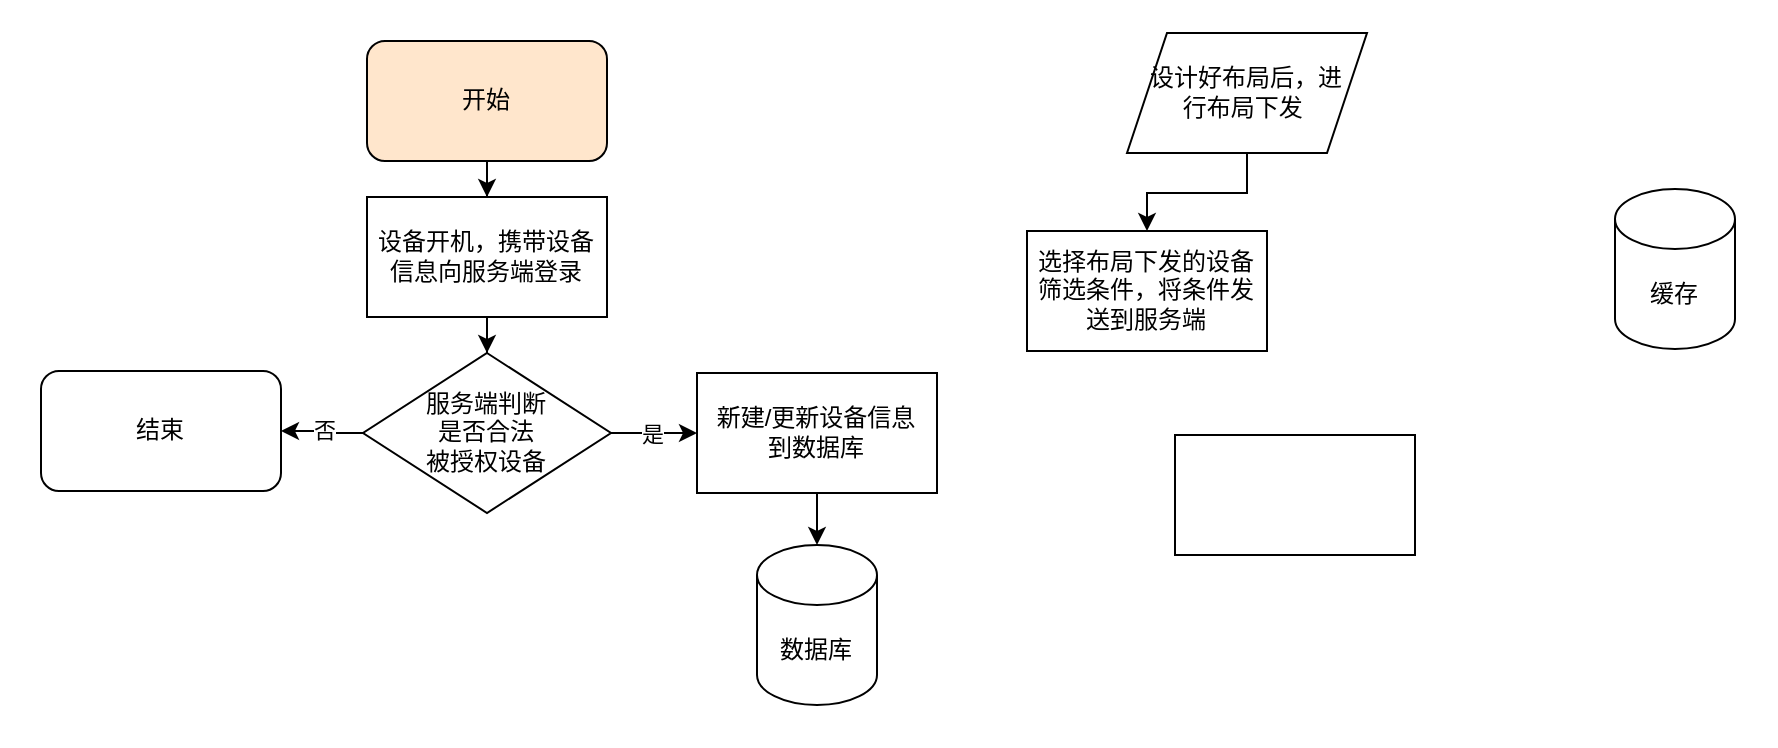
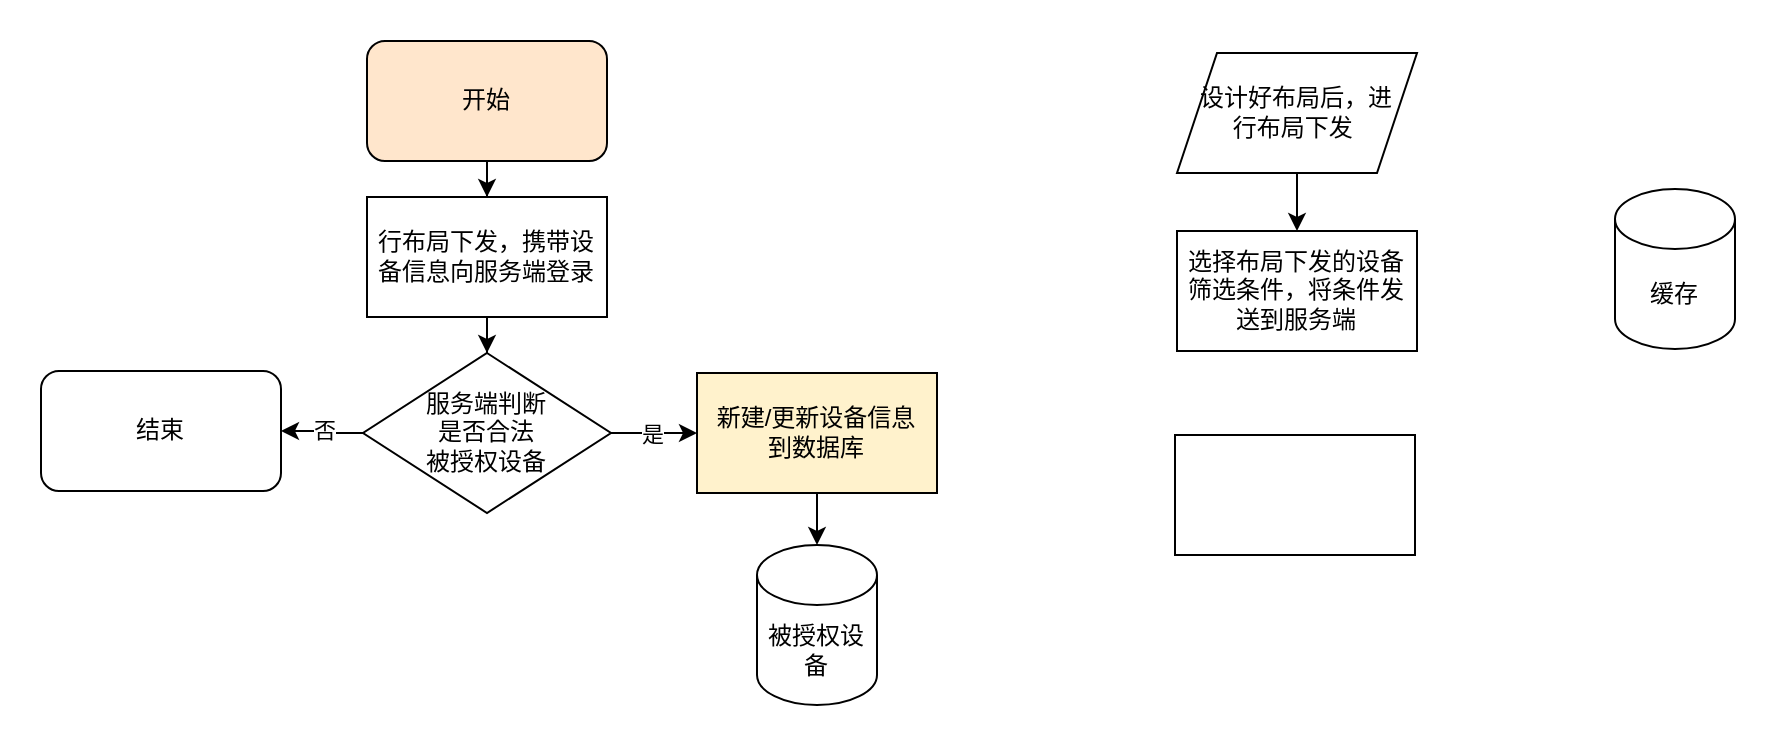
  <mxCell id="0" />
  <mxCell id="1" parent="0" />
  <mxCell id="2" value="" style="edgeStyle=orthogonalEdgeStyle;rounded=0;orthogonalLoop=1;jettySize=auto;html=1;" edge="1" parent="1" source="3" target="5"><mxGeometry relative="1" as="geometry" /></mxCell>
  <mxCell id="3" value="开始" style="rounded=1;whiteSpace=wrap;html=1;fillColor=#ffe6cc;" vertex="1" parent="1"><mxGeometry x="183" y="20" width="120" height="60" as="geometry" /></mxCell>
  <mxCell id="4" value="" style="edgeStyle=orthogonalEdgeStyle;rounded=0;orthogonalLoop=1;jettySize=auto;html=1;" edge="1" parent="1" source="5" target="10"><mxGeometry relative="1" as="geometry" /></mxCell>
- <mxCell id="5" value="设备开机，携带设备信息向服务端登录" style="rounded=0;whiteSpace=wrap;html=1;" vertex="1" parent="1"><mxGeometry x="183" y="98" width="120" height="60" as="geometry" /></mxCell>
+ <mxCell id="5" value="行布局下发，携带设备信息向服务端登录" style="rounded=0;whiteSpace=wrap;html=1;" vertex="1" parent="1"><mxGeometry x="183" y="98" width="120" height="60" as="geometry" /></mxCell>
  <mxCell id="6" value="" style="edgeStyle=orthogonalEdgeStyle;rounded=0;orthogonalLoop=1;jettySize=auto;html=1;" edge="1" parent="1" source="10" target="11"><mxGeometry relative="1" as="geometry" /></mxCell>
  <mxCell id="7" value="否" style="edgeLabel;html=1;align=center;verticalAlign=middle;resizable=0;points=[];" vertex="1" connectable="0" parent="6"><mxGeometry x="-0.048" y="-2" relative="1" as="geometry"><mxPoint as="offset" /></mxGeometry></mxCell>
  <mxCell id="8" value="" style="edgeStyle=orthogonalEdgeStyle;rounded=0;orthogonalLoop=1;jettySize=auto;html=1;" edge="1" parent="1" source="10" target="13"><mxGeometry relative="1" as="geometry" /></mxCell>
  <mxCell id="9" value="是" style="edgeLabel;html=1;align=center;verticalAlign=middle;resizable=0;points=[];" vertex="1" connectable="0" parent="8"><mxGeometry x="-0.077" relative="1" as="geometry"><mxPoint as="offset" /></mxGeometry></mxCell>
  <mxCell id="10" value="服务端判断&lt;div&gt;是否合法&lt;div&gt;被授权设备&lt;/div&gt;&lt;/div&gt;" style="rhombus;whiteSpace=wrap;html=1;" vertex="1" parent="1"><mxGeometry x="181" y="176" width="124" height="80" as="geometry" /></mxCell>
  <mxCell id="11" value="结束" style="rounded=1;whiteSpace=wrap;html=1;" vertex="1" parent="1"><mxGeometry x="20" y="185" width="120" height="60" as="geometry" /></mxCell>
  <mxCell id="12" value="" style="edgeStyle=orthogonalEdgeStyle;rounded=0;orthogonalLoop=1;jettySize=auto;html=1;" edge="1" parent="1" source="13" target="18"><mxGeometry relative="1" as="geometry" /></mxCell>
- <mxCell id="13" value="新建/更新设备信息&lt;div&gt;到数据库&lt;/div&gt;" style="rounded=0;whiteSpace=wrap;html=1;" vertex="1" parent="1"><mxGeometry x="348" y="186" width="120" height="60" as="geometry" /></mxCell>
- <mxCell id="14" value="选择布局下发的设备筛选条件，将条件发送到服务端" style="rounded=0;whiteSpace=wrap;html=1;" vertex="1" parent="1"><mxGeometry x="513" y="115" width="120" height="60" as="geometry" /></mxCell>
+ <mxCell id="13" value="新建/更新设备信息&lt;div&gt;到数据库&lt;/div&gt;" style="rounded=0;whiteSpace=wrap;html=1;fillColor=#fff2cc;" vertex="1" parent="1"><mxGeometry x="348" y="186" width="120" height="60" as="geometry" /></mxCell>
+ <mxCell id="14" value="选择布局下发的设备筛选条件，将条件发送到服务端" style="rounded=0;whiteSpace=wrap;html=1;" vertex="1" parent="1"><mxGeometry x="588" y="115" width="120" height="60" as="geometry" /></mxCell>
  <mxCell id="15" value="" style="whiteSpace=wrap;html=1;" vertex="1" parent="1"><mxGeometry x="586.999" y="217.003" width="120" height="60" as="geometry" /></mxCell>
  <mxCell id="16" value="" style="edgeStyle=orthogonalEdgeStyle;rounded=0;orthogonalLoop=1;jettySize=auto;html=1;" edge="1" parent="1" source="17" target="14"><mxGeometry relative="1" as="geometry" /></mxCell>
- <mxCell id="17" value="设计好布局后，进&lt;div&gt;行布局下发&amp;nbsp;&lt;/div&gt;" style="shape=parallelogram;perimeter=parallelogramPerimeter;whiteSpace=wrap;html=1;fixedSize=1;" vertex="1" parent="1"><mxGeometry x="563" y="16" width="120" height="60" as="geometry" /></mxCell>
- <mxCell id="18" value="数据库" style="shape=cylinder3;whiteSpace=wrap;html=1;boundedLbl=1;backgroundOutline=1;size=15;" vertex="1" parent="1"><mxGeometry x="378" y="272" width="60" height="80" as="geometry" /></mxCell>
+ <mxCell id="17" value="设计好布局后，进&lt;div&gt;行布局下发&amp;nbsp;&lt;/div&gt;" style="shape=parallelogram;perimeter=parallelogramPerimeter;whiteSpace=wrap;html=1;fixedSize=1;" vertex="1" parent="1"><mxGeometry x="588" y="26" width="120" height="60" as="geometry" /></mxCell>
+ <mxCell id="18" value="被授权设备" style="shape=cylinder3;whiteSpace=wrap;html=1;boundedLbl=1;backgroundOutline=1;size=15;" vertex="1" parent="1"><mxGeometry x="378" y="272" width="60" height="80" as="geometry" /></mxCell>
  <mxCell id="19" value="缓存" style="shape=cylinder3;whiteSpace=wrap;html=1;boundedLbl=1;backgroundOutline=1;size=15;" vertex="1" parent="1"><mxGeometry x="807" y="94" width="60" height="80" as="geometry" /></mxCell>
